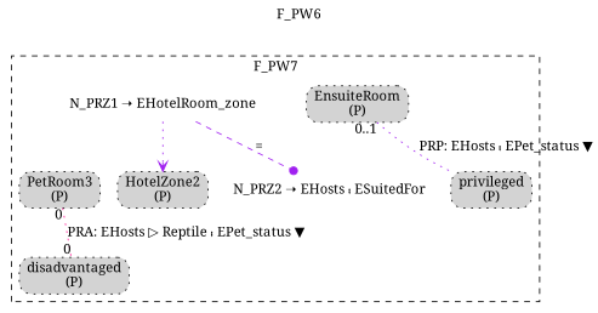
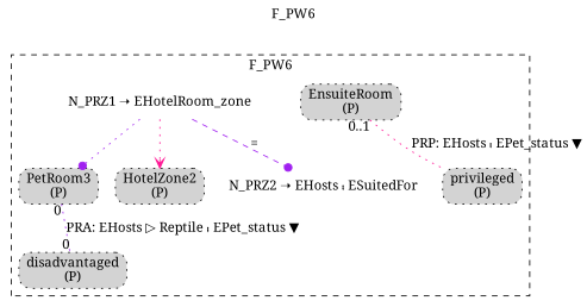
  digraph {
    fontname="Noto Serif"
    label=F_PW6
    labelfontsize=12
    labelloc=tl
    node [fillcolor=lightgray fontname="Noto Serif" shape=box style="rounded,filled,dotted"]
    edge [color=purple fontname="Noto Serif" style=dotted]
    n1 [label=<disadvantaged<br/>(P)>]
    n2 [label=<EnsuiteRoom<br/>(P)>]
    n3 [label=<privileged<br/>(P)>]
    n4 [label=<PetRoom3<br/>(P)>]
    n5 [label=<HotelZone2<br/>(P)>]
    n6 [label="N_PRZ1 ➝ EHotelRoom_zone" shape=none fillcolor="" style=""]
    n7 [label="N_PRZ2 ➝ EHosts ⨾ ESuitedFor" shape=none fillcolor="" style=""]
    subgraph cluster_1 {
-     label=F_PW7
      style=dashed
      n1
      n2
      n3
      n4
      n5
      n6
      n7
    }
-   n2 -> n3 [dir=none label="PRP: EHosts ⨾ EPet_status ▼" taillabel="0..1"]
-   n4 -> n1 [color=deeppink dir=none headlabel=0 label="PRA: EHosts ▷ Reptile ⨾ EPet_status ▼" taillabel=0]
-   n6 -> n5 [arrowhead=vee]
+   n2 -> n3 [color=deeppink dir=none label="PRP: EHosts ⨾ EPet_status ▼" taillabel="0..1"]
+   n4 -> n1 [dir=none headlabel=0 label="PRA: EHosts ▷ Reptile ⨾ EPet_status ▼" taillabel=0]
+   n6 -> n4 [arrowhead=dot]
+   n6 -> n5 [arrowhead=vee color=deeppink]
    n6 -> n7 [arrowhead=dot label="=" style=dashed]
  }
